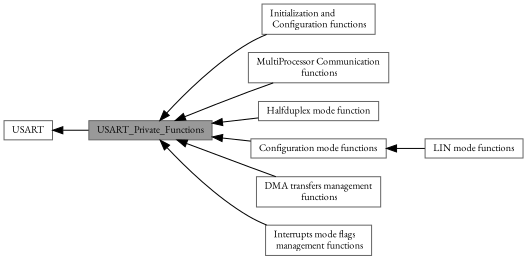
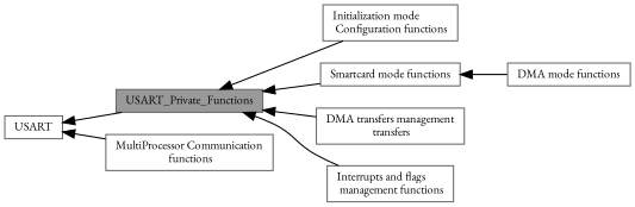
  digraph {
    fontname="EB Garamond"
    rankdir=LR
    node [color=grey40 fillcolor=white fontname="EB Garamond" fontsize=10 shape=box style=filled]
    edge [dir=back fontname="EB Garamond" fontsize=10 labelfontname=Helvetica labelfontsize=10 shape=plaintext style=solid]
    n1 [height=0.2 label=USART width=0.4]
    n2 [color=gray40 fillcolor=grey60 fontcolor=black height=0.2 label=USART_Private_Functions width=0.4]
-   n3 [height=0.2 label="Initialization and\l Configuration functions" width=0.4]
+   n3 [height=0.2 label="Initialization mode\l Configuration functions" width=0.4]
    n4 [height=0.2 label="MultiProcessor Communication\l functions" width=0.4]
-   n5 [height=0.2 label="Halfduplex mode function" width=0.4]
-   n6 [height=0.2 label="Configuration mode functions" width=0.4]
-   n7 [height=0.2 label="DMA transfers management\l functions" width=0.4]
-   n8 [height=0.2 label="Interrupts mode flags\l management functions" width=0.4]
-   n9 [height=0.2 label="LIN mode functions" width=0.4]
+   n6 [height=0.2 label="Smartcard mode functions" width=0.4]
+   n7 [height=0.2 label="DMA transfers management\l transfers" width=0.4]
+   n8 [height=0.2 label="Interrupts and flags\l management functions" width=0.4]
+   n9 [height=0.2 label="DMA mode functions" width=0.4]
    n1 -> n2
    n2 -> n3
-   n2 -> n4
-   n2 -> n5
+   n1 -> n4
    n2 -> n6
    n2 -> n7
    n2 -> n8
    n6 -> n9
  }
